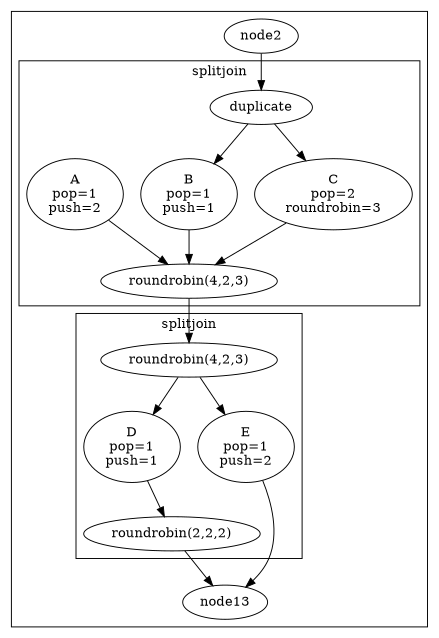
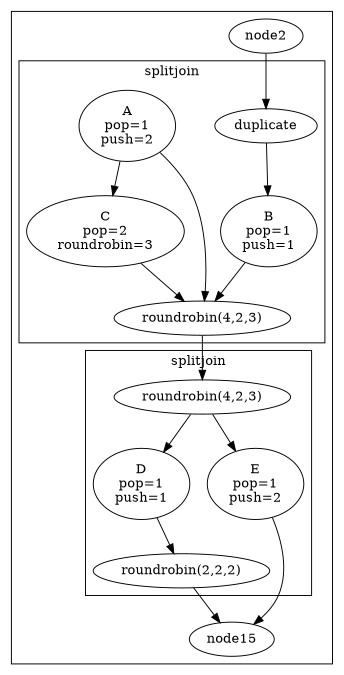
  digraph {
    n1 [label=duplicate]
    n2 [label="A\npop=1\npush=2"]
    n3 [label="B\npop=1\npush=1"]
    n4 [label="C\npop=2\nroundrobin=3"]
    n5 [label="roundrobin(4,2,3)"]
    n6 [label="roundrobin(4,2,3)"]
    n7 [label="D\npop=1\npush=1"]
    n8 [label="E\npop=1\npush=2"]
    n9 [label="roundrobin(2,2,2)"]
    node2
-   node15 [label=node13]
+   node15
    subgraph cluster_1 {
      node2
      node15
      subgraph cluster_2 {
        label=splitjoin
        n1
        n2
        n3
        n4
        n5
      }
      subgraph cluster_3 {
        label=splitjoin
        n6
        n7
        n8
        n9
      }
    }
    n1 -> n3
-   n1 -> n4
+   n2 -> n4
    n2 -> n5
    n3 -> n5
    n4 -> n5
    n5 -> n6
    n6 -> n7
    n6 -> n8
    n7 -> n9
    n8 -> node15
    n9 -> node15
    node2 -> n1
  }
